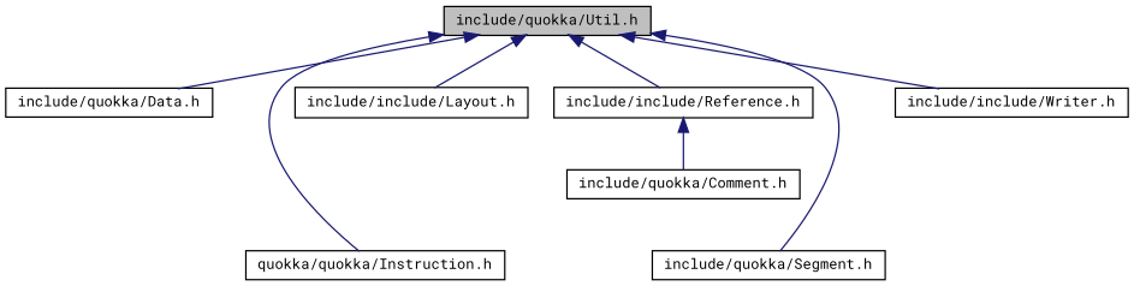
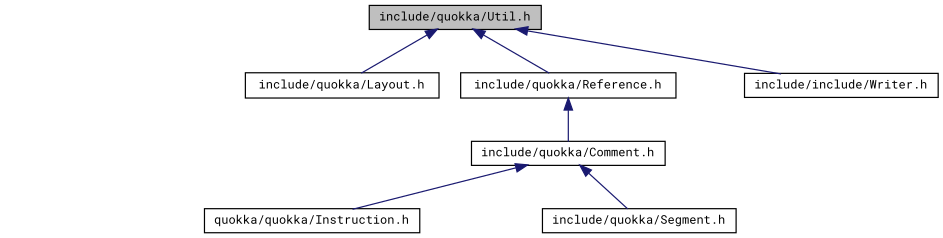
  digraph {
    fontname="Roboto Mono"
    node [color=black fillcolor=white fontname="Roboto Mono" fontsize=10 shape=record style=filled]
    edge [color=midnightblue dir=back fontname="Roboto Mono" fontsize=10 labelfontname=Helvetica labelfontsize=10 style=solid]
    n1 [fillcolor=grey75 fontcolor=black height=0.2 label="include/quokka/Util.h" width=0.4]
-   n2 [height=0.2 label="include/quokka/Data.h" width=0.4]
    n3 [height=0.2 label="quokka/quokka/Instruction.h" width=0.4]
-   n4 [height=0.2 label="include/include/Layout.h" width=0.4]
-   n5 [height=0.2 label="include/include/Reference.h" width=0.4]
+   n4 [height=0.2 label="include/quokka/Layout.h" width=0.4]
+   n5 [height=0.2 label="include/quokka/Reference.h" width=0.4]
    n6 [height=0.2 label="include/quokka/Segment.h" width=0.4]
    n7 [height=0.2 label="include/include/Writer.h" width=0.4]
    n8 [height=0.2 label="include/quokka/Comment.h" width=0.4]
-   n1 -> n2
-   n1 -> n3
+   n8 -> n3
    n1 -> n4
    n1 -> n5
-   n1 -> n6
+   n8 -> n6
    n1 -> n7
    n5 -> n8
  }
